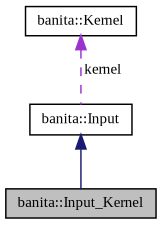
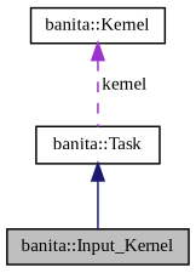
  digraph {
    fontname="Liberation Serif"
    node [color=black fillcolor=white fontname="Liberation Serif" fontsize=10 shape=record style=filled]
    edge [dir=back fontname="Liberation Serif" fontsize=10 labelfontname=Helvetica labelfontsize=10]
    n1 [fillcolor=grey75 fontcolor=black height=0.2 label="banita::Input_Kernel" width=0.4]
-   n2 [height=0.2 label="banita::Input" width=0.4]
+   n2 [height=0.2 label="banita::Task" width=0.4]
    n3 [height=0.2 label="banita::Kernel" width=0.4]
    n2 -> n1 [color=midnightblue style=solid]
    n3 -> n2 [color=darkorchid3 label=" kernel" style=dashed]
  }
